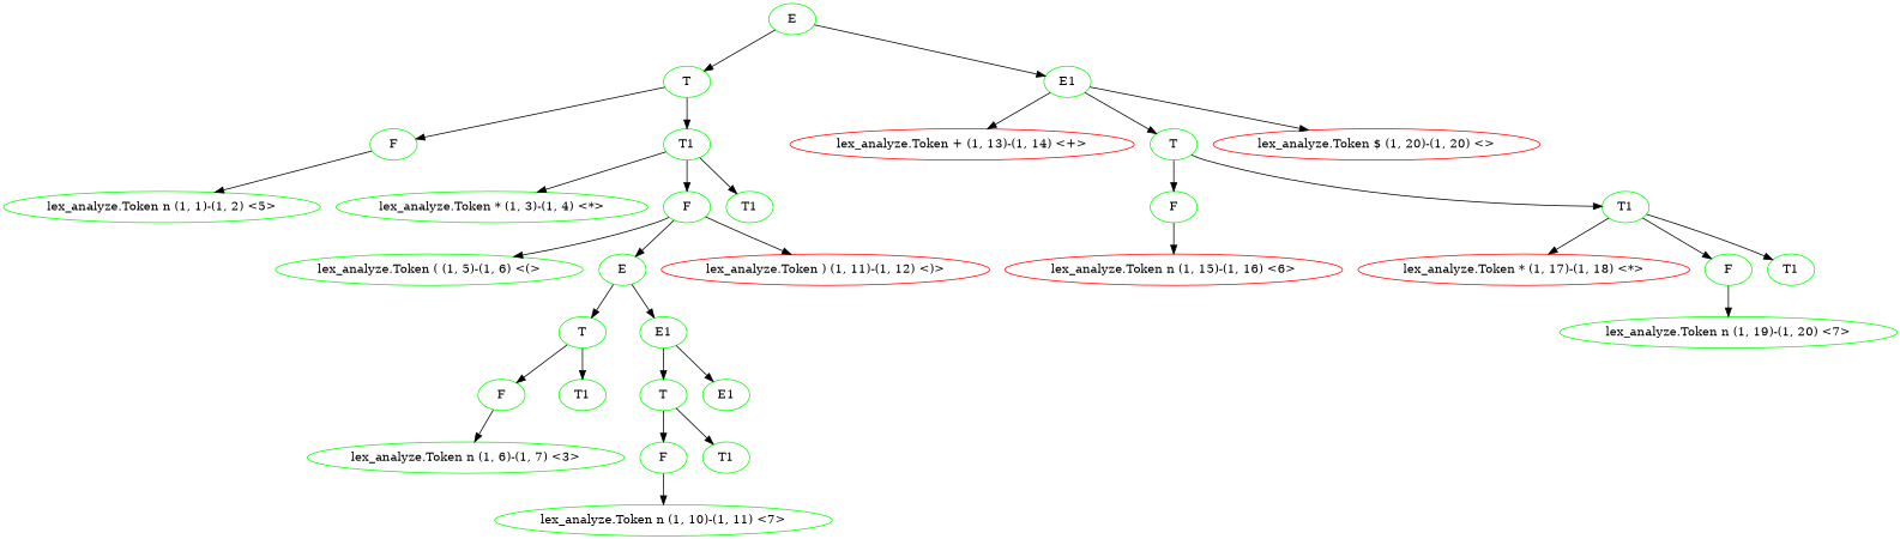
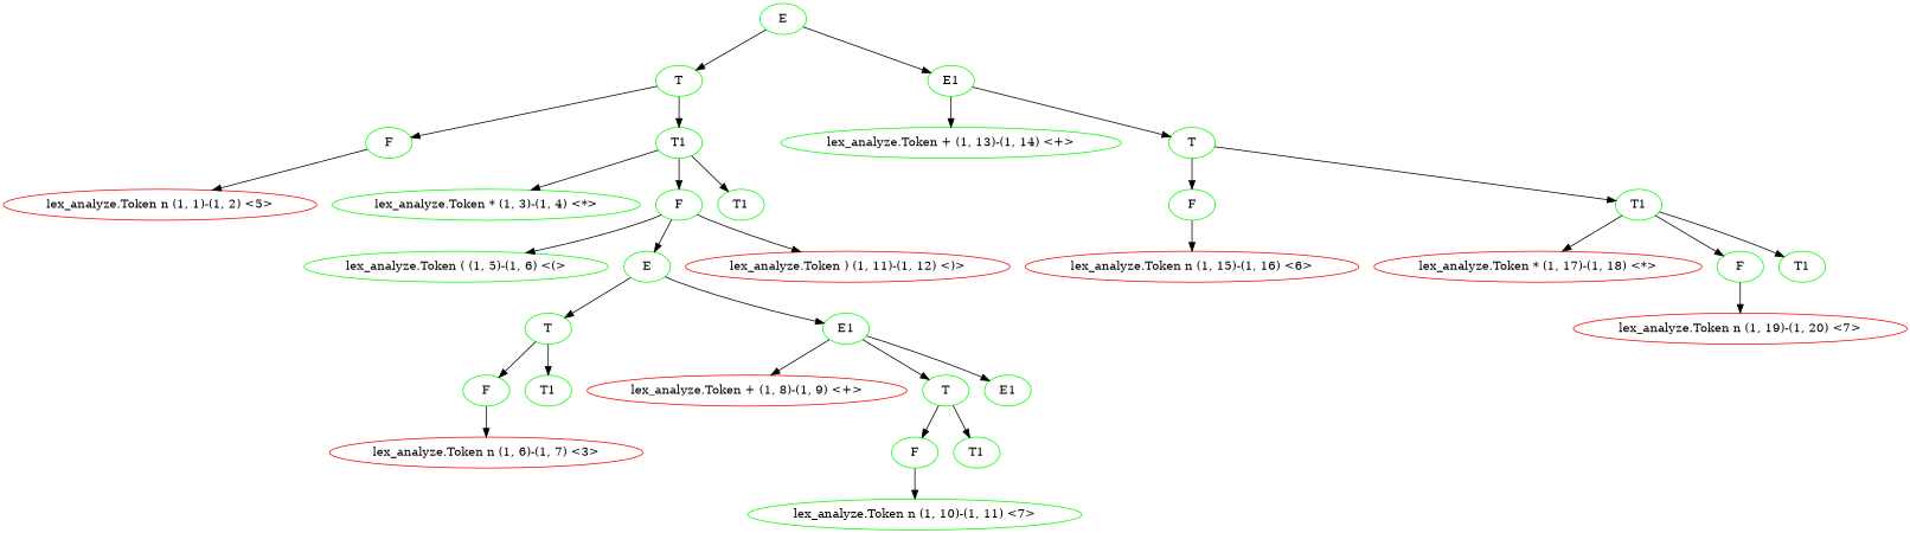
  digraph {
    node [color=green]
    n1 [label=E]
    n2 [label=T]
    n3 [label=E1]
    n4 [label=F]
    n5 [label=T1]
-   n6 [color=red label="lex_analyze.Token + (1, 13)-(1, 14) <+>"]
+   n6 [label="lex_analyze.Token + (1, 13)-(1, 14) <+>"]
    n7 [label=T]
-   n8 [color=red label="lex_analyze.Token $ (1, 20)-(1, 20) <>"]
-   n9 [label="lex_analyze.Token n (1, 1)-(1, 2) <5>"]
+   n9 [color=red label="lex_analyze.Token n (1, 1)-(1, 2) <5>"]
    n10 [label="lex_analyze.Token * (1, 3)-(1, 4) <*>"]
    n11 [label=F]
    n12 [label=T1]
    n13 [label="lex_analyze.Token ( (1, 5)-(1, 6) <(>"]
    n14 [label=E]
    n15 [color=red label="lex_analyze.Token ) (1, 11)-(1, 12) <)>"]
    n16 [label=T]
    n17 [label=E1]
    n18 [label=F]
    n19 [label=T1]
+   n20 [color=red label="lex_analyze.Token + (1, 8)-(1, 9) <+>"]
    n21 [label=T]
    n22 [label=E1]
-   n23 [label="lex_analyze.Token n (1, 6)-(1, 7) <3>"]
+   n23 [color=red label="lex_analyze.Token n (1, 6)-(1, 7) <3>"]
    n24 [label=F]
    n25 [label=T1]
    n26 [label="lex_analyze.Token n (1, 10)-(1, 11) <7>"]
    n27 [label=F]
    n28 [label=T1]
    n29 [color=red label="lex_analyze.Token n (1, 15)-(1, 16) <6>"]
    n30 [color=red label="lex_analyze.Token * (1, 17)-(1, 18) <*>"]
    n31 [label=F]
    n32 [label=T1]
-   n33 [label="lex_analyze.Token n (1, 19)-(1, 20) <7>"]
+   n33 [color=red label="lex_analyze.Token n (1, 19)-(1, 20) <7>"]
    n1 -> n2
    n1 -> n3
    n2 -> n4
    n2 -> n5
    n3 -> n6
    n3 -> n7
-   n3 -> n8
    n4 -> n9
    n5 -> n10
    n5 -> n11
    n5 -> n12
    n7 -> n27
    n7 -> n28
    n11 -> n13
    n11 -> n14
    n11 -> n15
    n14 -> n16
    n14 -> n17
    n16 -> n18
    n16 -> n19
+   n17 -> n20
    n17 -> n21
    n17 -> n22
    n18 -> n23
    n21 -> n24
    n21 -> n25
    n24 -> n26
    n27 -> n29
    n28 -> n30
    n28 -> n31
    n28 -> n32
    n31 -> n33
  }
